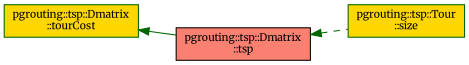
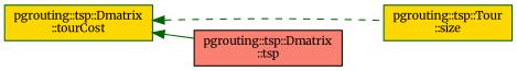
  digraph {
    fontname=Merriweather
    rankdir=LR
    node [color=darkgreen fillcolor=gold fontname=Merriweather fontsize=10 shape=record style=filled]
    edge [color=darkgreen dir=back fontname=Merriweather fontsize=10 labelfontname=Helvetica labelfontsize=10]
    n1 [fontcolor=black height=0.2 label="pgrouting::tsp::Dmatrix\l::tourCost" width=0.4]
    n2 [height=0.2 label="pgrouting::tsp::Tour\l::size" width=0.4]
    n3 [color=black fillcolor=salmon height=0.2 label="pgrouting::tsp::Dmatrix\l::tsp" width=0.4]
-   n3 -> n2 [style=dashed]
+   n1 -> n2 [style=dashed]
    n1 -> n3 [style=solid]
  }
